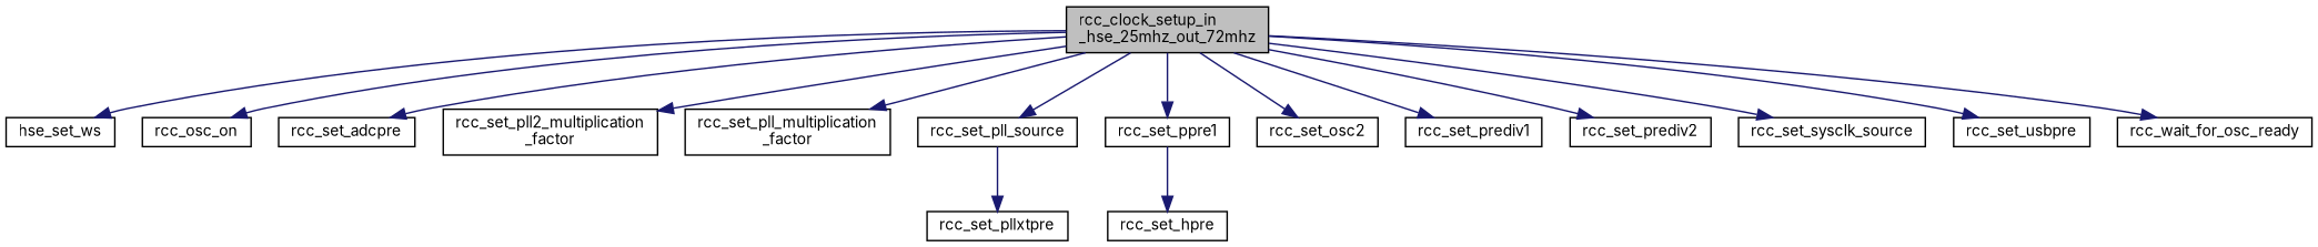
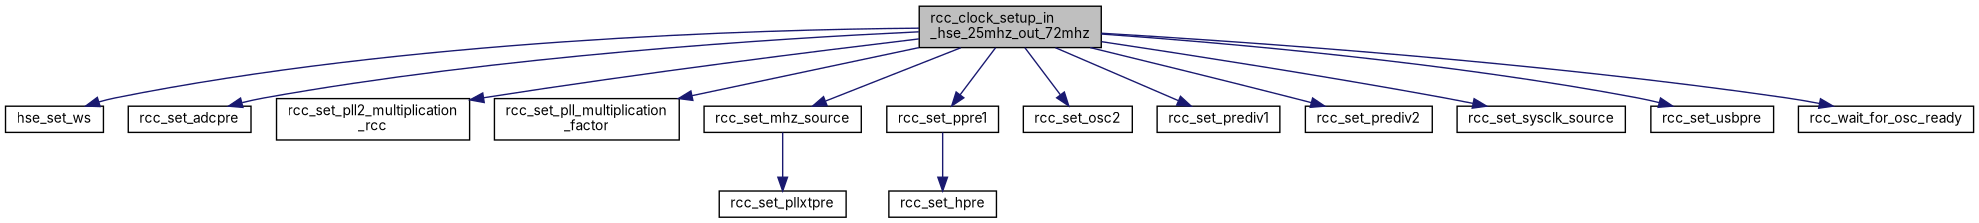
  digraph {
    fontname=Inter
    rankdir=TB
    node [color=black fillcolor=white fontname=Inter fontsize=10 shape=record style=filled]
    edge [color=midnightblue fontname=Inter fontsize=10 labelfontname=Helvetica labelfontsize=10 style=solid]
    n1 [fillcolor=grey75 fontcolor=black height=0.2 label="rcc_clock_setup_in\l_hse_25mhz_out_72mhz" width=0.4]
    n2 [height=0.2 label=hse_set_ws width=0.4]
-   n3 [height=0.2 label=rcc_osc_on width=0.4]
    n4 [height=0.2 label=rcc_set_adcpre width=0.4]
-   n5 [height=0.2 label="rcc_set_pll2_multiplication\l_factor" width=0.4]
+   n5 [height=0.2 label="rcc_set_pll2_multiplication\l_rcc" width=0.4]
    n6 [height=0.2 label="rcc_set_pll_multiplication\l_factor" width=0.4]
-   n7 [height=0.2 label=rcc_set_pll_source width=0.4]
+   n7 [height=0.2 label=rcc_set_mhz_source width=0.4]
    n8 [height=0.2 label=rcc_set_ppre1 width=0.4]
    n9 [height=0.2 label=rcc_set_osc2 width=0.4]
    n10 [height=0.2 label=rcc_set_prediv1 width=0.4]
    n11 [height=0.2 label=rcc_set_prediv2 width=0.4]
    n12 [height=0.2 label=rcc_set_sysclk_source width=0.4]
    n13 [height=0.2 label=rcc_set_usbpre width=0.4]
    n14 [height=0.2 label=rcc_wait_for_osc_ready width=0.4]
    n15 [height=0.2 label=rcc_set_hpre width=0.4]
    n16 [height=0.2 label=rcc_set_pllxtpre width=0.4]
    n1 -> n2
-   n1 -> n3
    n1 -> n4
    n1 -> n5
    n1 -> n6
    n1 -> n7
    n1 -> n8
    n1 -> n9
    n1 -> n10
    n1 -> n11
    n1 -> n12
    n1 -> n13
    n1 -> n14
    n7 -> n16
    n8 -> n15
  }
